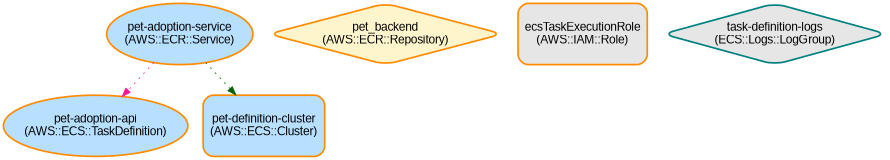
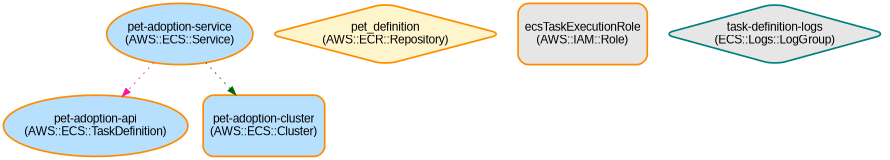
  digraph {
    node [color=darkorange fillcolor="#B7E0FF" fontname=Arial shape=ellipse style="filled,bold,rounded"]
    edge [style=dotted]
    n1 [height=1 label="pet-adoption-api\n(AWS::ECS::TaskDefinition)"]
-   n2 [height=1 label="pet-adoption-service\n(AWS::ECR::Service)"]
-   n3 [height=1 label="pet-definition-cluster\n(AWS::ECS::Cluster)" shape=box]
-   n4 [fillcolor="#FFF5CD" height=1 label="pet_backend\n(AWS::ECR::Repository)" shape=diamond]
+   n2 [height=1 label="pet-adoption-service\n(AWS::ECS::Service)"]
+   n3 [height=1 label="pet-adoption-cluster\n(AWS::ECS::Cluster)" shape=box]
+   n4 [fillcolor="#FFF5CD" height=1 label="pet_definition\n(AWS::ECR::Repository)" shape=diamond]
    n5 [fillcolor="#E6E6E6" height=1 label="ecsTaskExecutionRole\n(AWS::IAM::Role)" shape=box]
    n6 [color=teal fillcolor="#E6E6E6" height=1 label="task-definition-logs\n(ECS::Logs::LogGroup)" shape=diamond]
    n2 -> n1 [color=deeppink]
    n2 -> n3 [color=darkgreen]
  }
